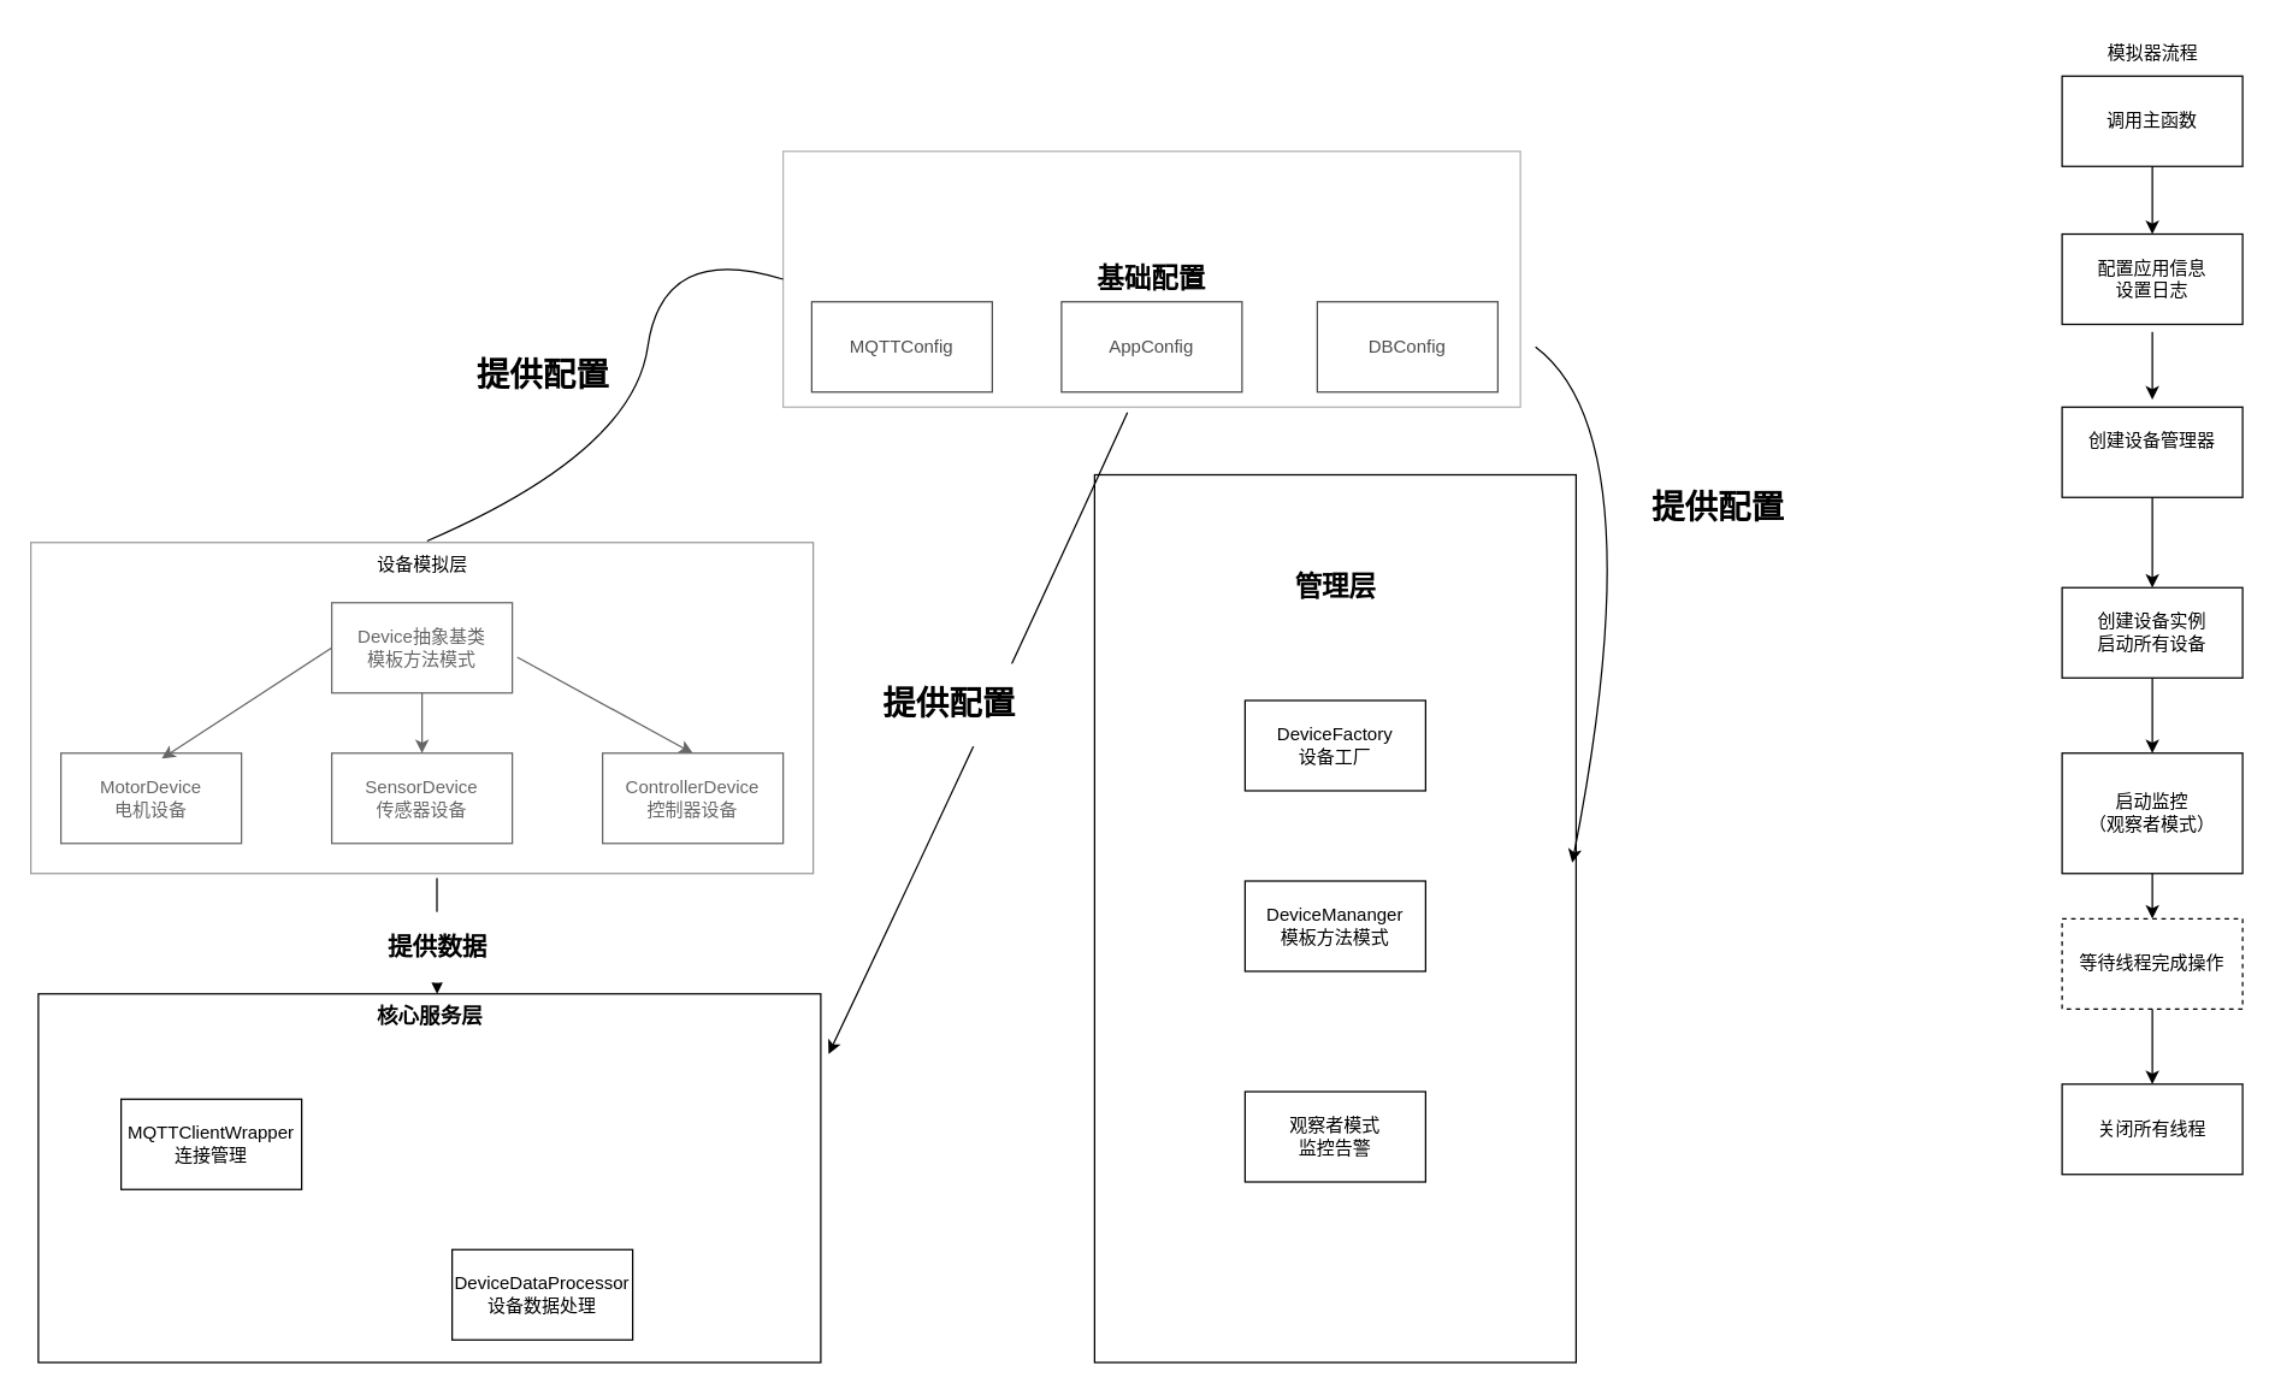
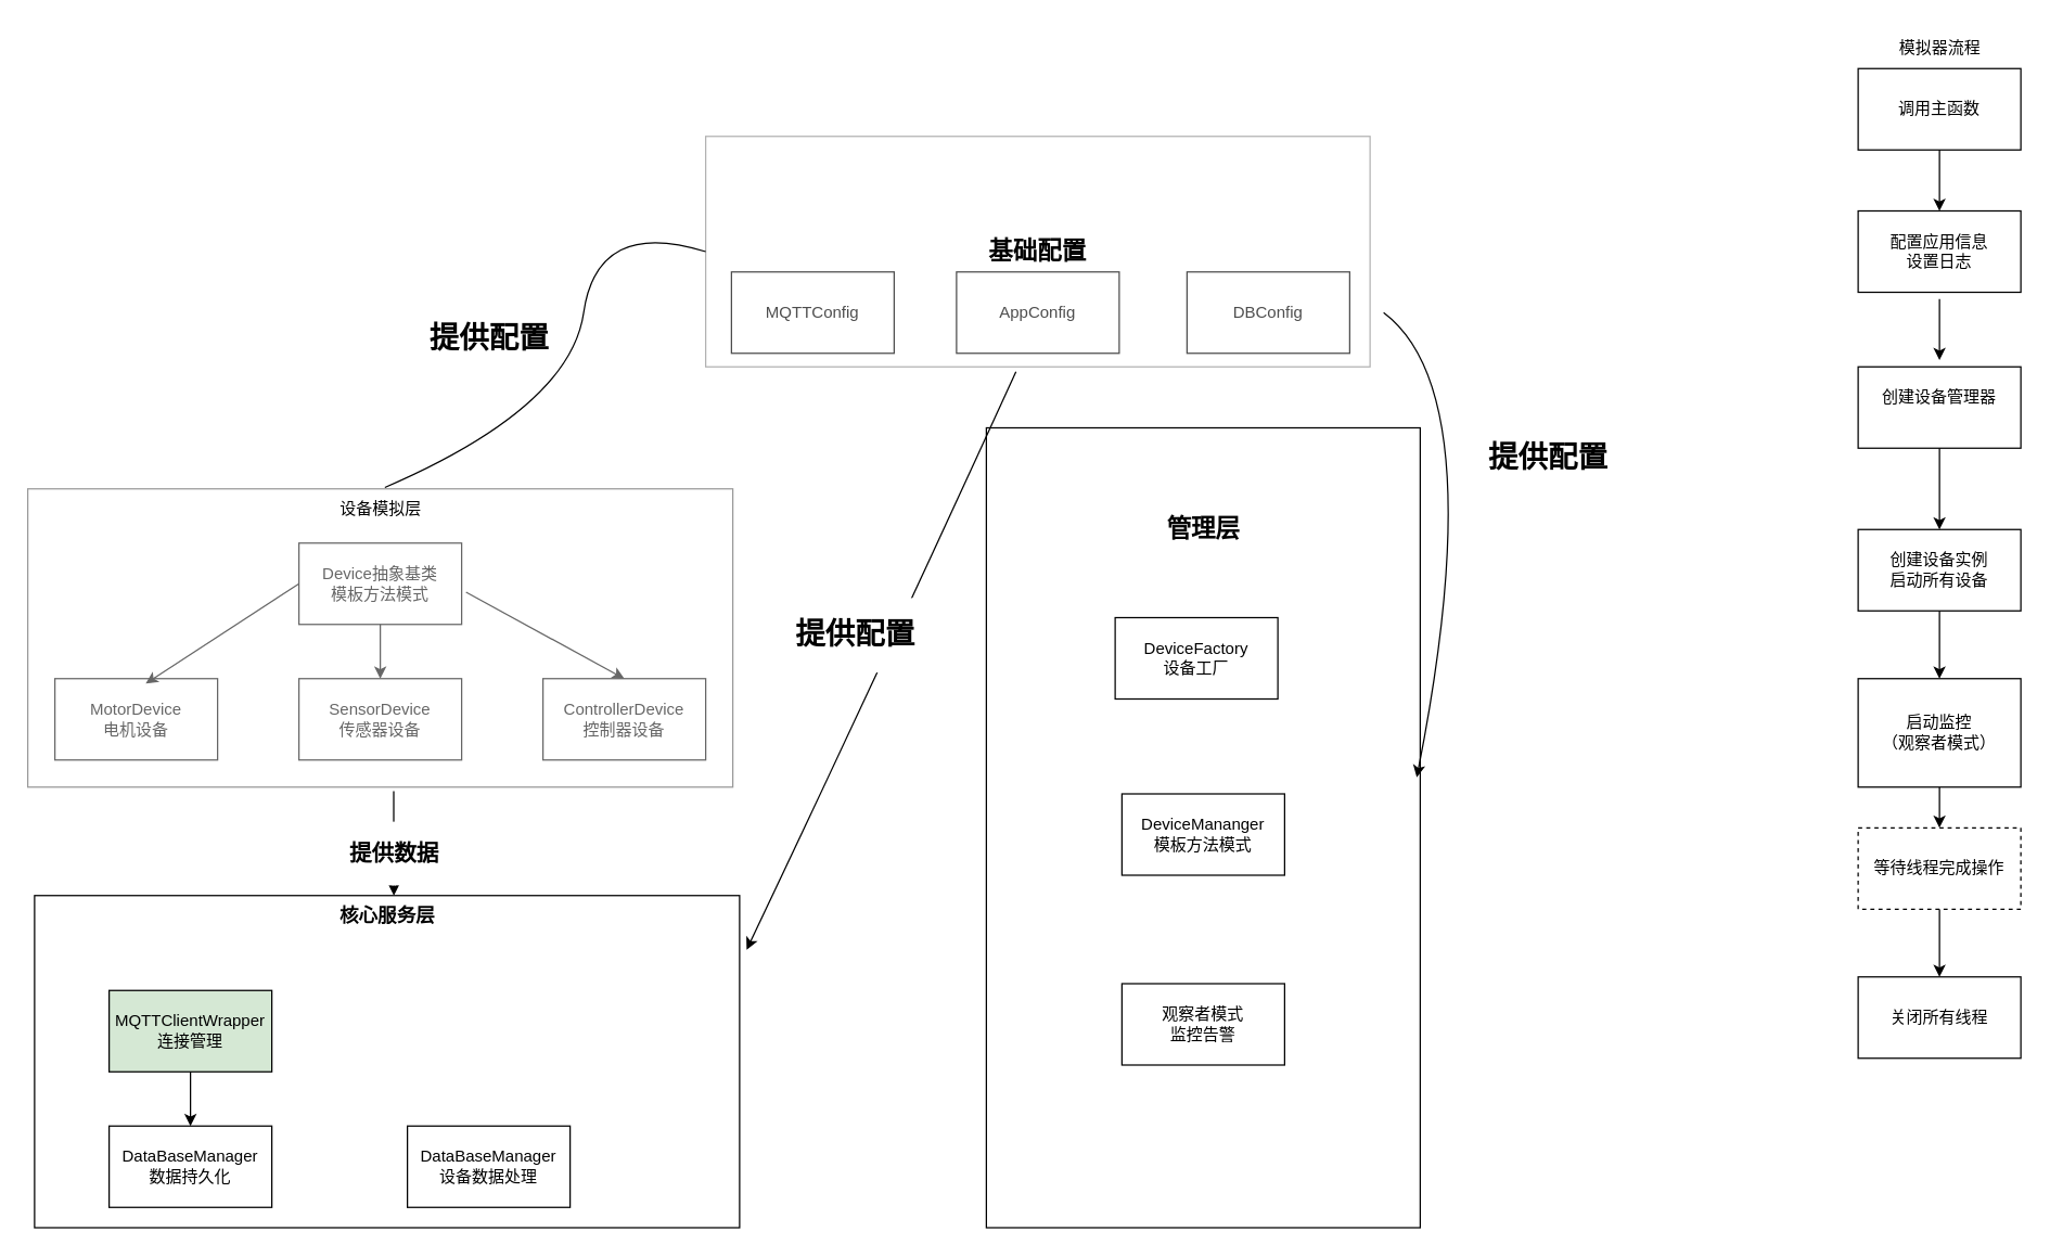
  <mxCell id="0" />
  <mxCell id="1" parent="0" />
  <mxCell id="2" value="MQTTConfig" style="rounded=0;whiteSpace=wrap;html=1;" vertex="1" parent="1"><mxGeometry x="539" y="200" width="120" height="60" as="geometry" /></mxCell>
  <mxCell id="3" value="AppConfig" style="rounded=0;whiteSpace=wrap;html=1;" vertex="1" parent="1"><mxGeometry x="705" y="200" width="120" height="60" as="geometry" /></mxCell>
  <mxCell id="4" value="DBConfig" style="rounded=0;whiteSpace=wrap;html=1;" vertex="1" parent="1"><mxGeometry x="875" y="200" width="120" height="60" as="geometry" /></mxCell>
  <mxCell id="5" value="&lt;h2&gt;基础配置&lt;/h2&gt;" style="rounded=0;whiteSpace=wrap;html=1;opacity=30;" vertex="1" parent="1"><mxGeometry x="520" y="100" width="490" height="170" as="geometry" /></mxCell>
  <mxCell id="6" value="Device抽象基类&lt;div&gt;模板方法模式&lt;/div&gt;" style="rounded=0;whiteSpace=wrap;html=1;" vertex="1" parent="1"><mxGeometry x="220" y="400" width="120" height="60" as="geometry" /></mxCell>
  <mxCell id="7" value="MotorDevice&lt;div&gt;电机设备&lt;/div&gt;" style="rounded=0;whiteSpace=wrap;html=1;" vertex="1" parent="1"><mxGeometry x="40" y="500" width="120" height="60" as="geometry" /></mxCell>
  <mxCell id="8" value="SensorDevice&lt;div&gt;传感器设备&lt;/div&gt;" style="rounded=0;whiteSpace=wrap;html=1;" vertex="1" parent="1"><mxGeometry x="220" y="500" width="120" height="60" as="geometry" /></mxCell>
  <mxCell id="9" value="ControllerDevice&lt;div&gt;控制器设备&lt;/div&gt;" style="rounded=0;whiteSpace=wrap;html=1;" vertex="1" parent="1"><mxGeometry x="400" y="500" width="120" height="60" as="geometry" /></mxCell>
  <mxCell id="10" value="" style="endArrow=classic;html=1;rounded=0;exitX=0;exitY=0.5;exitDx=0;exitDy=0;entryX=0.558;entryY=0.061;entryDx=0;entryDy=0;entryPerimeter=0;" edge="1" parent="1" source="6" target="7"><mxGeometry width="50" height="50" relative="1" as="geometry"><mxPoint x="310" y="570" as="sourcePoint" /><mxPoint x="150" y="490" as="targetPoint" /></mxGeometry></mxCell>
  <mxCell id="11" value="" style="endArrow=classic;html=1;rounded=0;entryX=0.5;entryY=0;entryDx=0;entryDy=0;exitX=1.027;exitY=0.604;exitDx=0;exitDy=0;exitPerimeter=0;" edge="1" parent="1" source="6" target="9"><mxGeometry width="50" height="50" relative="1" as="geometry"><mxPoint x="310" y="570" as="sourcePoint" /><mxPoint x="360" y="520" as="targetPoint" /></mxGeometry></mxCell>
  <mxCell id="12" value="" style="endArrow=classic;html=1;rounded=0;exitX=0.5;exitY=1;exitDx=0;exitDy=0;entryX=0.5;entryY=0;entryDx=0;entryDy=0;" edge="1" parent="1" source="6" target="8"><mxGeometry width="50" height="50" relative="1" as="geometry"><mxPoint x="280" y="460" as="sourcePoint" /><mxPoint x="280" y="500" as="targetPoint" /></mxGeometry></mxCell>
  <mxCell id="13" value="&lt;div style=&quot;&quot;&gt;&lt;br&gt;&lt;/div&gt;" style="rounded=0;whiteSpace=wrap;html=1;align=center;opacity=40;labelPosition=center;verticalLabelPosition=bottom;verticalAlign=top;" vertex="1" parent="1"><mxGeometry x="20" y="360" width="520" height="220" as="geometry" /></mxCell>
  <mxCell id="14" value="设备模拟层" style="text;html=1;align=center;verticalAlign=middle;resizable=0;points=[];autosize=1;strokeColor=none;fillColor=none;" vertex="1" parent="1"><mxGeometry x="240" y="360" width="80" height="30" as="geometry" /></mxCell>
  <mxCell id="15" value="" style="curved=1;endArrow=none;html=1;rounded=0;entryX=0.542;entryY=-0.033;entryDx=0;entryDy=0;entryPerimeter=0;exitX=0;exitY=0.5;exitDx=0;exitDy=0;" edge="1" parent="1" source="5" target="14"><mxGeometry width="50" height="50" relative="1" as="geometry"><mxPoint x="368.96" y="20" as="sourcePoint" /><mxPoint x="130" y="264.76" as="targetPoint" /><Array as="points"><mxPoint x="440" y="160" /><mxPoint x="420" y="300" /></Array></mxGeometry></mxCell>
  <mxCell id="16" value="&lt;h1&gt;提供配置&lt;/h1&gt;" style="edgeLabel;html=1;align=center;verticalAlign=middle;resizable=0;points=[];" vertex="1" connectable="0" parent="15"><mxGeometry x="0.061" y="-5" relative="1" as="geometry"><mxPoint x="-59" y="-23" as="offset" /></mxGeometry></mxCell>
  <mxCell id="17" value="" style="rounded=0;whiteSpace=wrap;html=1;textOpacity=30;" vertex="1" parent="1"><mxGeometry x="25" y="660" width="520" height="245" as="geometry" /></mxCell>
  <mxCell id="18" value="&lt;h3&gt;核心服务层&lt;/h3&gt;" style="text;html=1;align=center;verticalAlign=middle;resizable=0;points=[];autosize=1;strokeColor=none;fillColor=none;" vertex="1" parent="1"><mxGeometry x="240" y="645" width="90" height="60" as="geometry" /></mxCell>
- <mxCell id="19" value="MQTTClientWrapper&lt;div&gt;连接管理&lt;/div&gt;" style="rounded=0;whiteSpace=wrap;html=1;" vertex="1" parent="1"><mxGeometry x="80" y="730" width="120" height="60" as="geometry" /></mxCell>
- <mxCell id="22" value="DeviceDataProcessor&lt;div&gt;设备数据处理&lt;/div&gt;" style="rounded=0;whiteSpace=wrap;html=1;" vertex="1" parent="1"><mxGeometry x="300" y="830" width="120" height="60" as="geometry" /></mxCell>
+ <mxCell id="19" value="MQTTClientWrapper&lt;div&gt;连接管理&lt;/div&gt;" style="rounded=0;whiteSpace=wrap;html=1;fillColor=#d5e8d4;" vertex="1" parent="1"><mxGeometry x="80" y="730" width="120" height="60" as="geometry" /></mxCell>
+ <mxCell id="20" value="DataBaseManager&lt;div&gt;数据持久化&lt;/div&gt;" style="rounded=0;whiteSpace=wrap;html=1;" vertex="1" parent="1"><mxGeometry x="80" y="830" width="120" height="60" as="geometry" /></mxCell>
+ <mxCell id="21" value="" style="endArrow=classic;html=1;rounded=0;exitX=0.5;exitY=1;exitDx=0;exitDy=0;entryX=0.5;entryY=0;entryDx=0;entryDy=0;" edge="1" parent="1" source="19" target="20"><mxGeometry width="50" height="50" relative="1" as="geometry"><mxPoint x="450" y="700" as="sourcePoint" /><mxPoint x="500" y="650" as="targetPoint" /></mxGeometry></mxCell>
+ <mxCell id="22" value="DataBaseManager&lt;div&gt;设备数据处理&lt;/div&gt;" style="rounded=0;whiteSpace=wrap;html=1;" vertex="1" parent="1"><mxGeometry x="300" y="830" width="120" height="60" as="geometry" /></mxCell>
  <mxCell id="23" value="" style="rounded=0;whiteSpace=wrap;html=1;direction=south;" vertex="1" parent="1"><mxGeometry x="727" y="315" width="320" height="590" as="geometry" /></mxCell>
  <mxCell id="24" value="&lt;h2&gt;管理层&lt;/h2&gt;" style="text;html=1;align=center;verticalAlign=middle;resizable=0;points=[];autosize=1;strokeColor=none;fillColor=none;" vertex="1" parent="1"><mxGeometry x="847" y="360" width="80" height="60" as="geometry" /></mxCell>
- <mxCell id="25" value="DeviceFactory&lt;div&gt;设备工厂&lt;/div&gt;" style="rounded=0;whiteSpace=wrap;html=1;" vertex="1" parent="1"><mxGeometry x="827" y="465" width="120" height="60" as="geometry" /></mxCell>
+ <mxCell id="25" value="DeviceFactory&lt;div&gt;设备工厂&lt;/div&gt;" style="rounded=0;whiteSpace=wrap;html=1;" vertex="1" parent="1"><mxGeometry x="822" y="455" width="120" height="60" as="geometry" /></mxCell>
  <mxCell id="26" value="DeviceMananger&lt;div&gt;模板方法模式&lt;/div&gt;" style="rounded=0;whiteSpace=wrap;html=1;" vertex="1" parent="1"><mxGeometry x="827" y="585" width="120" height="60" as="geometry" /></mxCell>
  <mxCell id="27" value="观察者模式&lt;div&gt;监控告警&lt;/div&gt;" style="rounded=0;whiteSpace=wrap;html=1;" vertex="1" parent="1"><mxGeometry x="827" y="725" width="120" height="60" as="geometry" /></mxCell>
  <mxCell id="28" value="" style="curved=1;endArrow=classic;html=1;rounded=0;entryX=1.01;entryY=0.163;entryDx=0;entryDy=0;entryPerimeter=0;exitX=0.467;exitY=1.021;exitDx=0;exitDy=0;exitPerimeter=0;" edge="1" parent="1" source="5" target="17"><mxGeometry width="50" height="50" relative="1" as="geometry"><mxPoint x="650" y="540" as="sourcePoint" /><mxPoint x="700" y="490" as="targetPoint" /><Array as="points"><mxPoint x="650" y="490" /></Array></mxGeometry></mxCell>
  <mxCell id="29" value="&lt;h1&gt;提供配置&lt;/h1&gt;" style="edgeLabel;html=1;align=center;verticalAlign=middle;resizable=0;points=[];" vertex="1" connectable="0" parent="1"><mxGeometry x="630" y="350" as="geometry"><mxPoint x="-1" y="117" as="offset" /></mxGeometry></mxCell>
  <mxCell id="30" value="&lt;h1&gt;提供配置&lt;/h1&gt;" style="edgeLabel;html=1;align=center;verticalAlign=middle;resizable=0;points=[];" vertex="1" connectable="0" parent="1"><mxGeometry x="1141" y="220" as="geometry"><mxPoint x="-1" y="117" as="offset" /></mxGeometry></mxCell>
  <mxCell id="31" value="" style="curved=1;endArrow=classic;html=1;rounded=0;entryX=0.437;entryY=0.008;entryDx=0;entryDy=0;entryPerimeter=0;" edge="1" parent="1" target="23"><mxGeometry width="50" height="50" relative="1" as="geometry"><mxPoint x="1020" y="230" as="sourcePoint" /><mxPoint x="1170" y="200" as="targetPoint" /><Array as="points"><mxPoint x="1100" y="290" /></Array></mxGeometry></mxCell>
  <mxCell id="32" value="" style="endArrow=classic;html=1;rounded=0;entryX=0.556;entryY=0.25;entryDx=0;entryDy=0;entryPerimeter=0;exitX=0.519;exitY=1.014;exitDx=0;exitDy=0;exitPerimeter=0;" edge="1" parent="1" source="13" target="18"><mxGeometry width="50" height="50" relative="1" as="geometry"><mxPoint x="650" y="540" as="sourcePoint" /><mxPoint x="700" y="490" as="targetPoint" /></mxGeometry></mxCell>
  <mxCell id="33" value="&lt;h2&gt;提供数据&lt;/h2&gt;" style="edgeLabel;html=1;align=center;verticalAlign=middle;resizable=0;points=[];" vertex="1" connectable="0" parent="32"><mxGeometry x="0.152" relative="1" as="geometry"><mxPoint y="1" as="offset" /></mxGeometry></mxCell>
  <mxCell id="34" value="调用主函数" style="rounded=0;whiteSpace=wrap;html=1;" vertex="1" parent="1"><mxGeometry x="1370" y="50" width="120" height="60" as="geometry" /></mxCell>
  <mxCell id="35" value="配置应用信息&lt;div&gt;设置日志&lt;/div&gt;" style="whiteSpace=wrap;html=1;" vertex="1" parent="1"><mxGeometry x="1370" y="155" width="120" height="60" as="geometry" /></mxCell>
  <mxCell id="36" value="创建设备管理器&lt;div&gt;&lt;br&gt;&lt;/div&gt;" style="whiteSpace=wrap;html=1;" vertex="1" parent="1"><mxGeometry x="1370" y="270" width="120" height="60" as="geometry" /></mxCell>
  <mxCell id="37" value="" style="edgeStyle=orthogonalEdgeStyle;rounded=0;orthogonalLoop=1;jettySize=auto;html=1;" edge="1" parent="1" source="38" target="40"><mxGeometry relative="1" as="geometry" /></mxCell>
  <mxCell id="38" value="创建设备实例&lt;div&gt;启动所有设备&lt;/div&gt;" style="whiteSpace=wrap;html=1;" vertex="1" parent="1"><mxGeometry x="1370" y="390" width="120" height="60" as="geometry" /></mxCell>
  <mxCell id="39" value="" style="edgeStyle=orthogonalEdgeStyle;rounded=0;orthogonalLoop=1;jettySize=auto;html=1;" edge="1" parent="1" source="40" target="42"><mxGeometry relative="1" as="geometry" /></mxCell>
  <mxCell id="40" value="&lt;div&gt;启动监控&lt;/div&gt;&lt;div&gt;（观察者模式）&lt;/div&gt;" style="whiteSpace=wrap;html=1;" vertex="1" parent="1"><mxGeometry x="1370" y="500" width="120" height="80" as="geometry" /></mxCell>
  <mxCell id="41" value="" style="edgeStyle=orthogonalEdgeStyle;rounded=0;orthogonalLoop=1;jettySize=auto;html=1;" edge="1" parent="1" source="42" target="43"><mxGeometry relative="1" as="geometry" /></mxCell>
  <mxCell id="42" value="等待线程完成操作" style="whiteSpace=wrap;html=1;dashed=1;" vertex="1" parent="1"><mxGeometry x="1370" y="610" width="120" height="60" as="geometry" /></mxCell>
  <mxCell id="43" value="关闭所有线程" style="whiteSpace=wrap;html=1;" vertex="1" parent="1"><mxGeometry x="1370" y="720" width="120" height="60" as="geometry" /></mxCell>
  <mxCell id="44" value="" style="endArrow=classic;html=1;rounded=0;exitX=0.5;exitY=1;exitDx=0;exitDy=0;entryX=0.5;entryY=0;entryDx=0;entryDy=0;" edge="1" parent="1" source="34" target="35"><mxGeometry width="50" height="50" relative="1" as="geometry"><mxPoint x="1390" y="200" as="sourcePoint" /><mxPoint x="1440" y="150" as="targetPoint" /></mxGeometry></mxCell>
  <mxCell id="45" value="" style="endArrow=classic;html=1;rounded=0;exitX=0.5;exitY=1;exitDx=0;exitDy=0;entryX=0.5;entryY=0;entryDx=0;entryDy=0;" edge="1" parent="1"><mxGeometry width="50" height="50" relative="1" as="geometry"><mxPoint x="1430" y="220" as="sourcePoint" /><mxPoint x="1430" y="265" as="targetPoint" /></mxGeometry></mxCell>
  <mxCell id="46" value="" style="endArrow=classic;html=1;rounded=0;exitX=0.5;exitY=1;exitDx=0;exitDy=0;entryX=0.5;entryY=0;entryDx=0;entryDy=0;" edge="1" parent="1" source="36" target="38"><mxGeometry width="50" height="50" relative="1" as="geometry"><mxPoint x="1420" y="350" as="sourcePoint" /><mxPoint x="1420" y="395" as="targetPoint" /></mxGeometry></mxCell>
  <mxCell id="47" value="模拟器流程" style="text;html=1;align=center;verticalAlign=middle;resizable=0;points=[];autosize=1;strokeColor=none;fillColor=none;" vertex="1" parent="1"><mxGeometry x="1390" y="20" width="80" height="30" as="geometry" /></mxCell>
